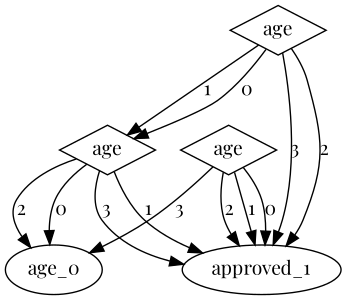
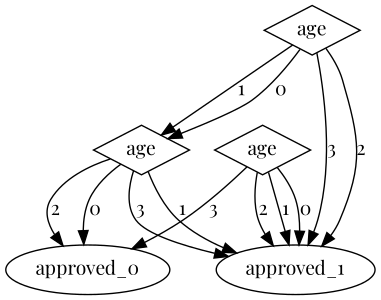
  digraph {
    fontname="Playfair Display"
    node [fontname="Playfair Display" shape=diamond]
    edge [fontname="Playfair Display"]
    n1 [label=approved_1 shape=""]
-   n2 [label=age_0 shape=""]
+   n2 [label=approved_0 shape=""]
    n3 [label=age]
    n4 [label=age]
    n5 [label=age]
    n3 -> n1 [label=3]
    n3 -> n1 [label=1]
    n3 -> n2 [label=2]
    n3 -> n2 [label=0]
    n4 -> n1 [label=2]
    n4 -> n1 [label=1]
    n4 -> n1 [label=0]
    n4 -> n2 [label=3]
    n5 -> n1 [label=3]
    n5 -> n1 [label=2]
    n5 -> n3 [label=1]
    n5 -> n3 [label=0]
  }
